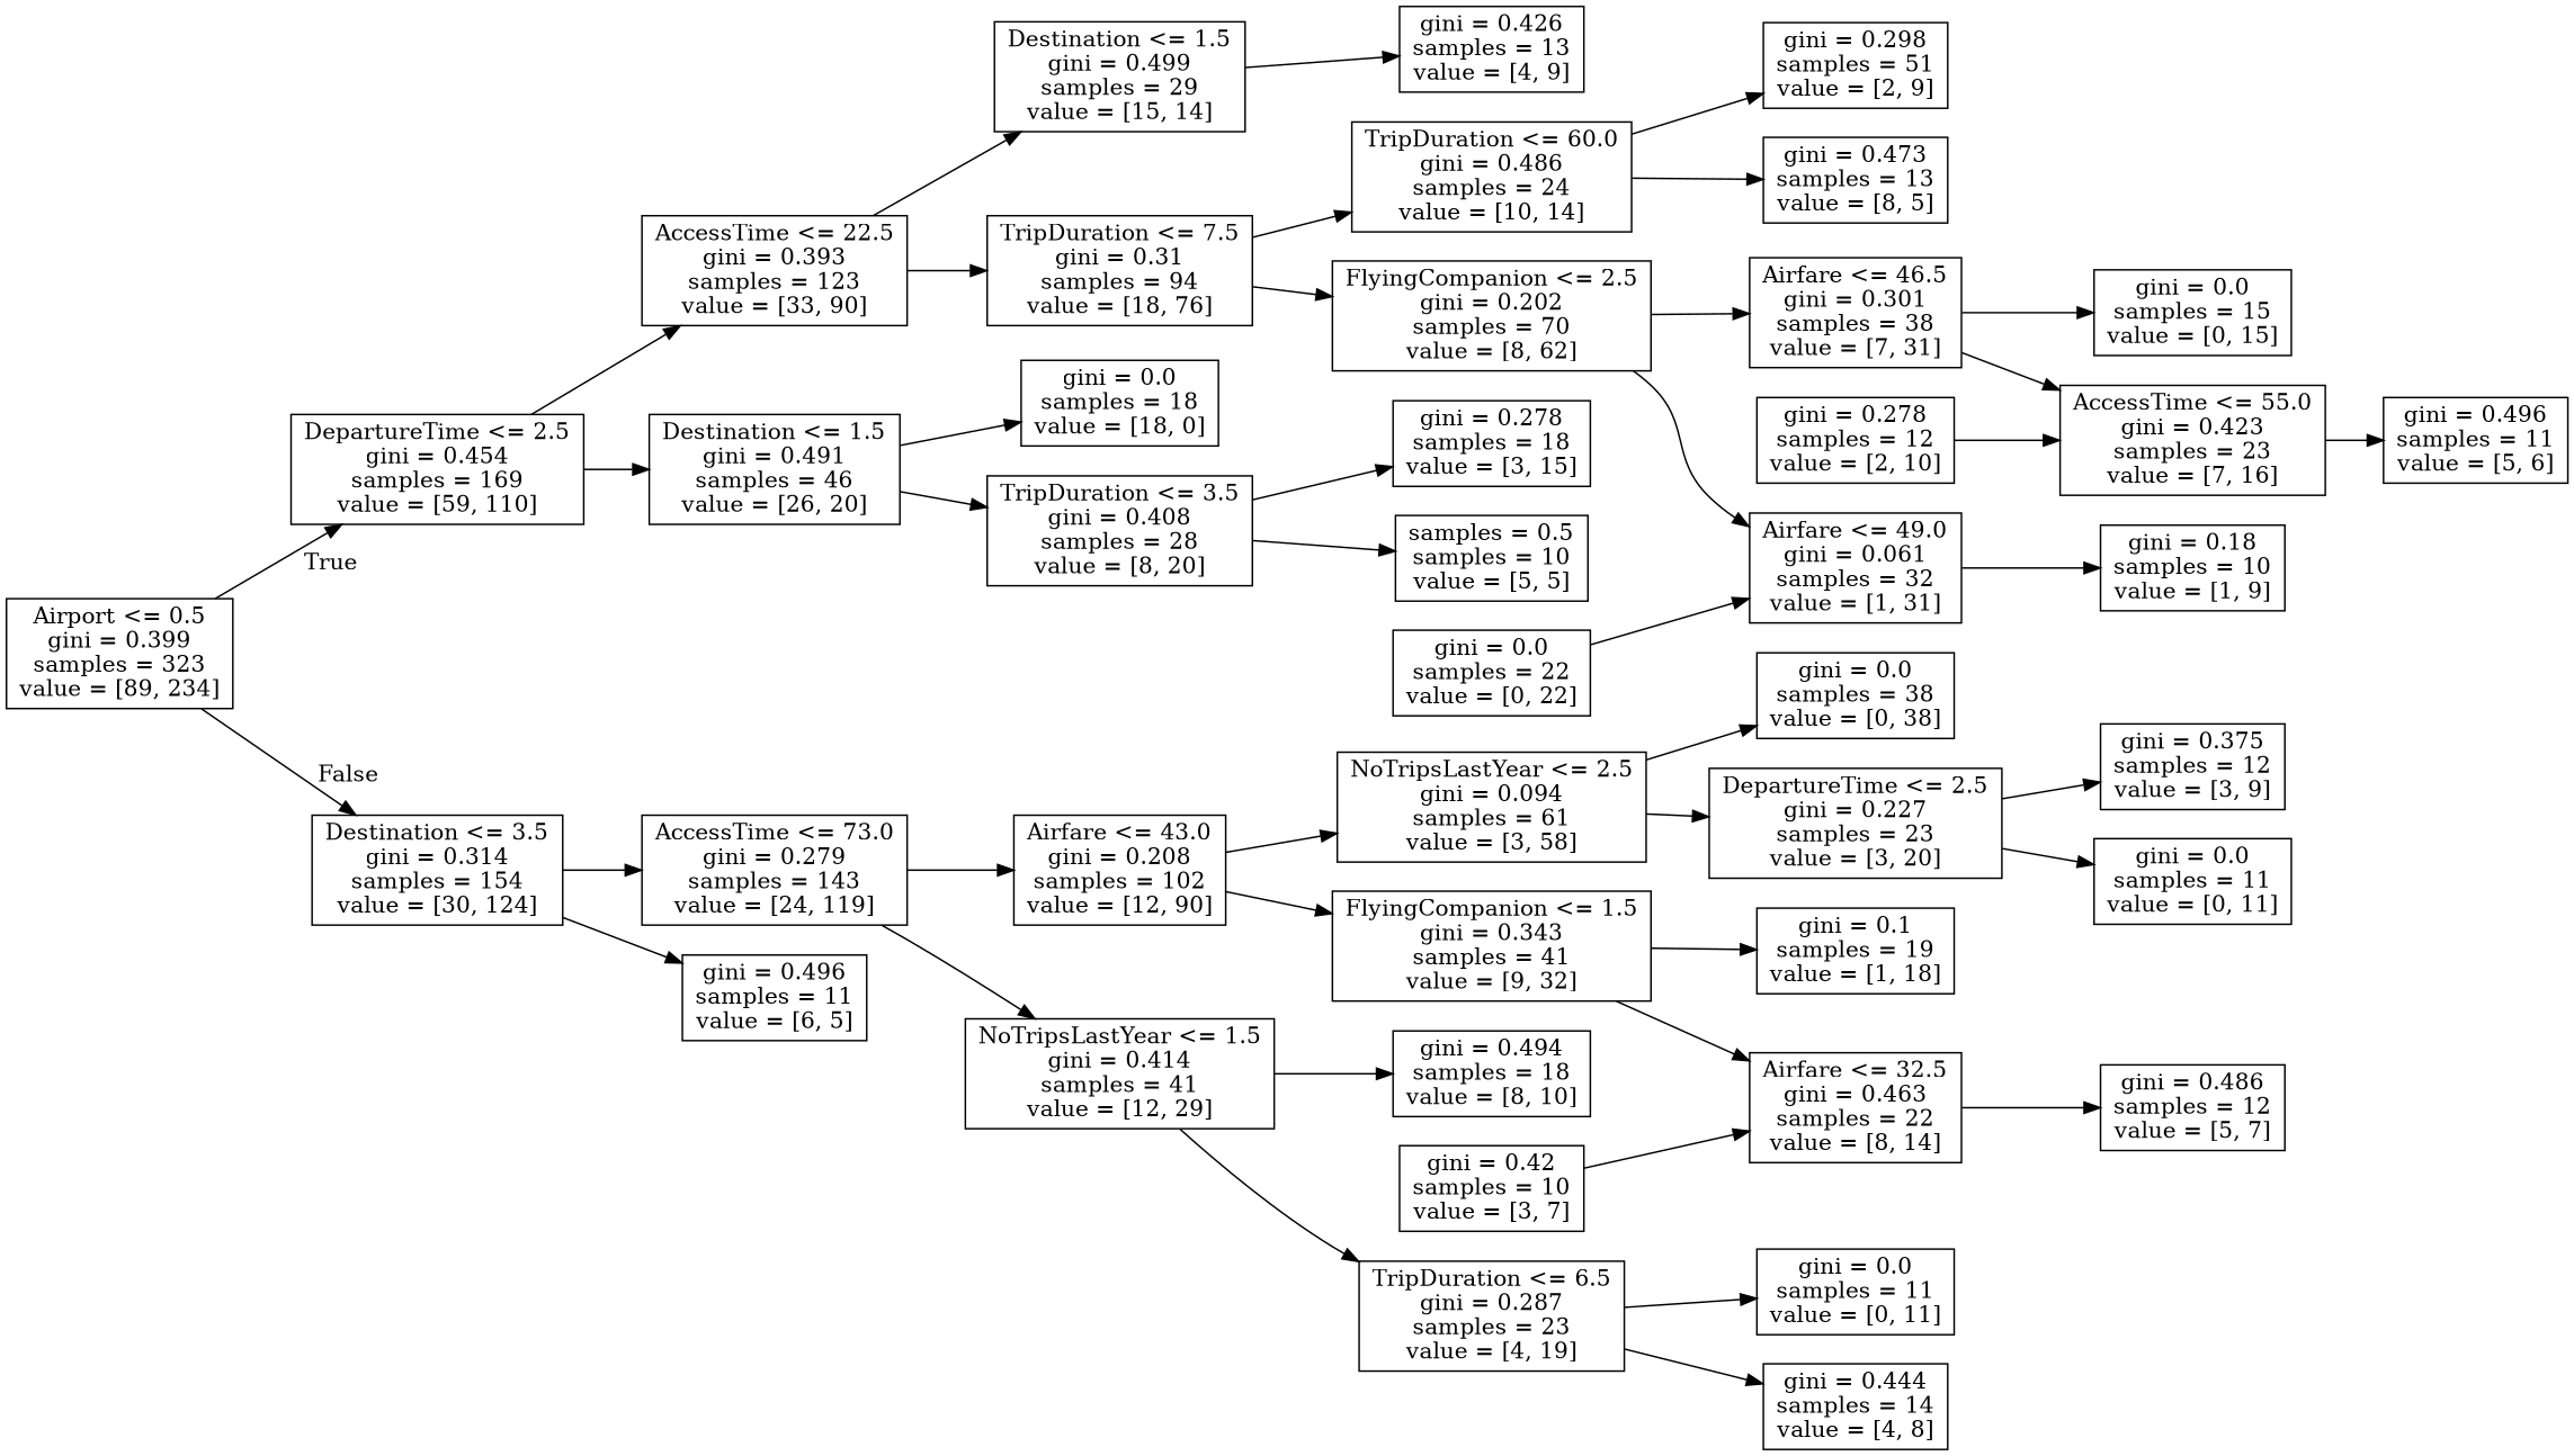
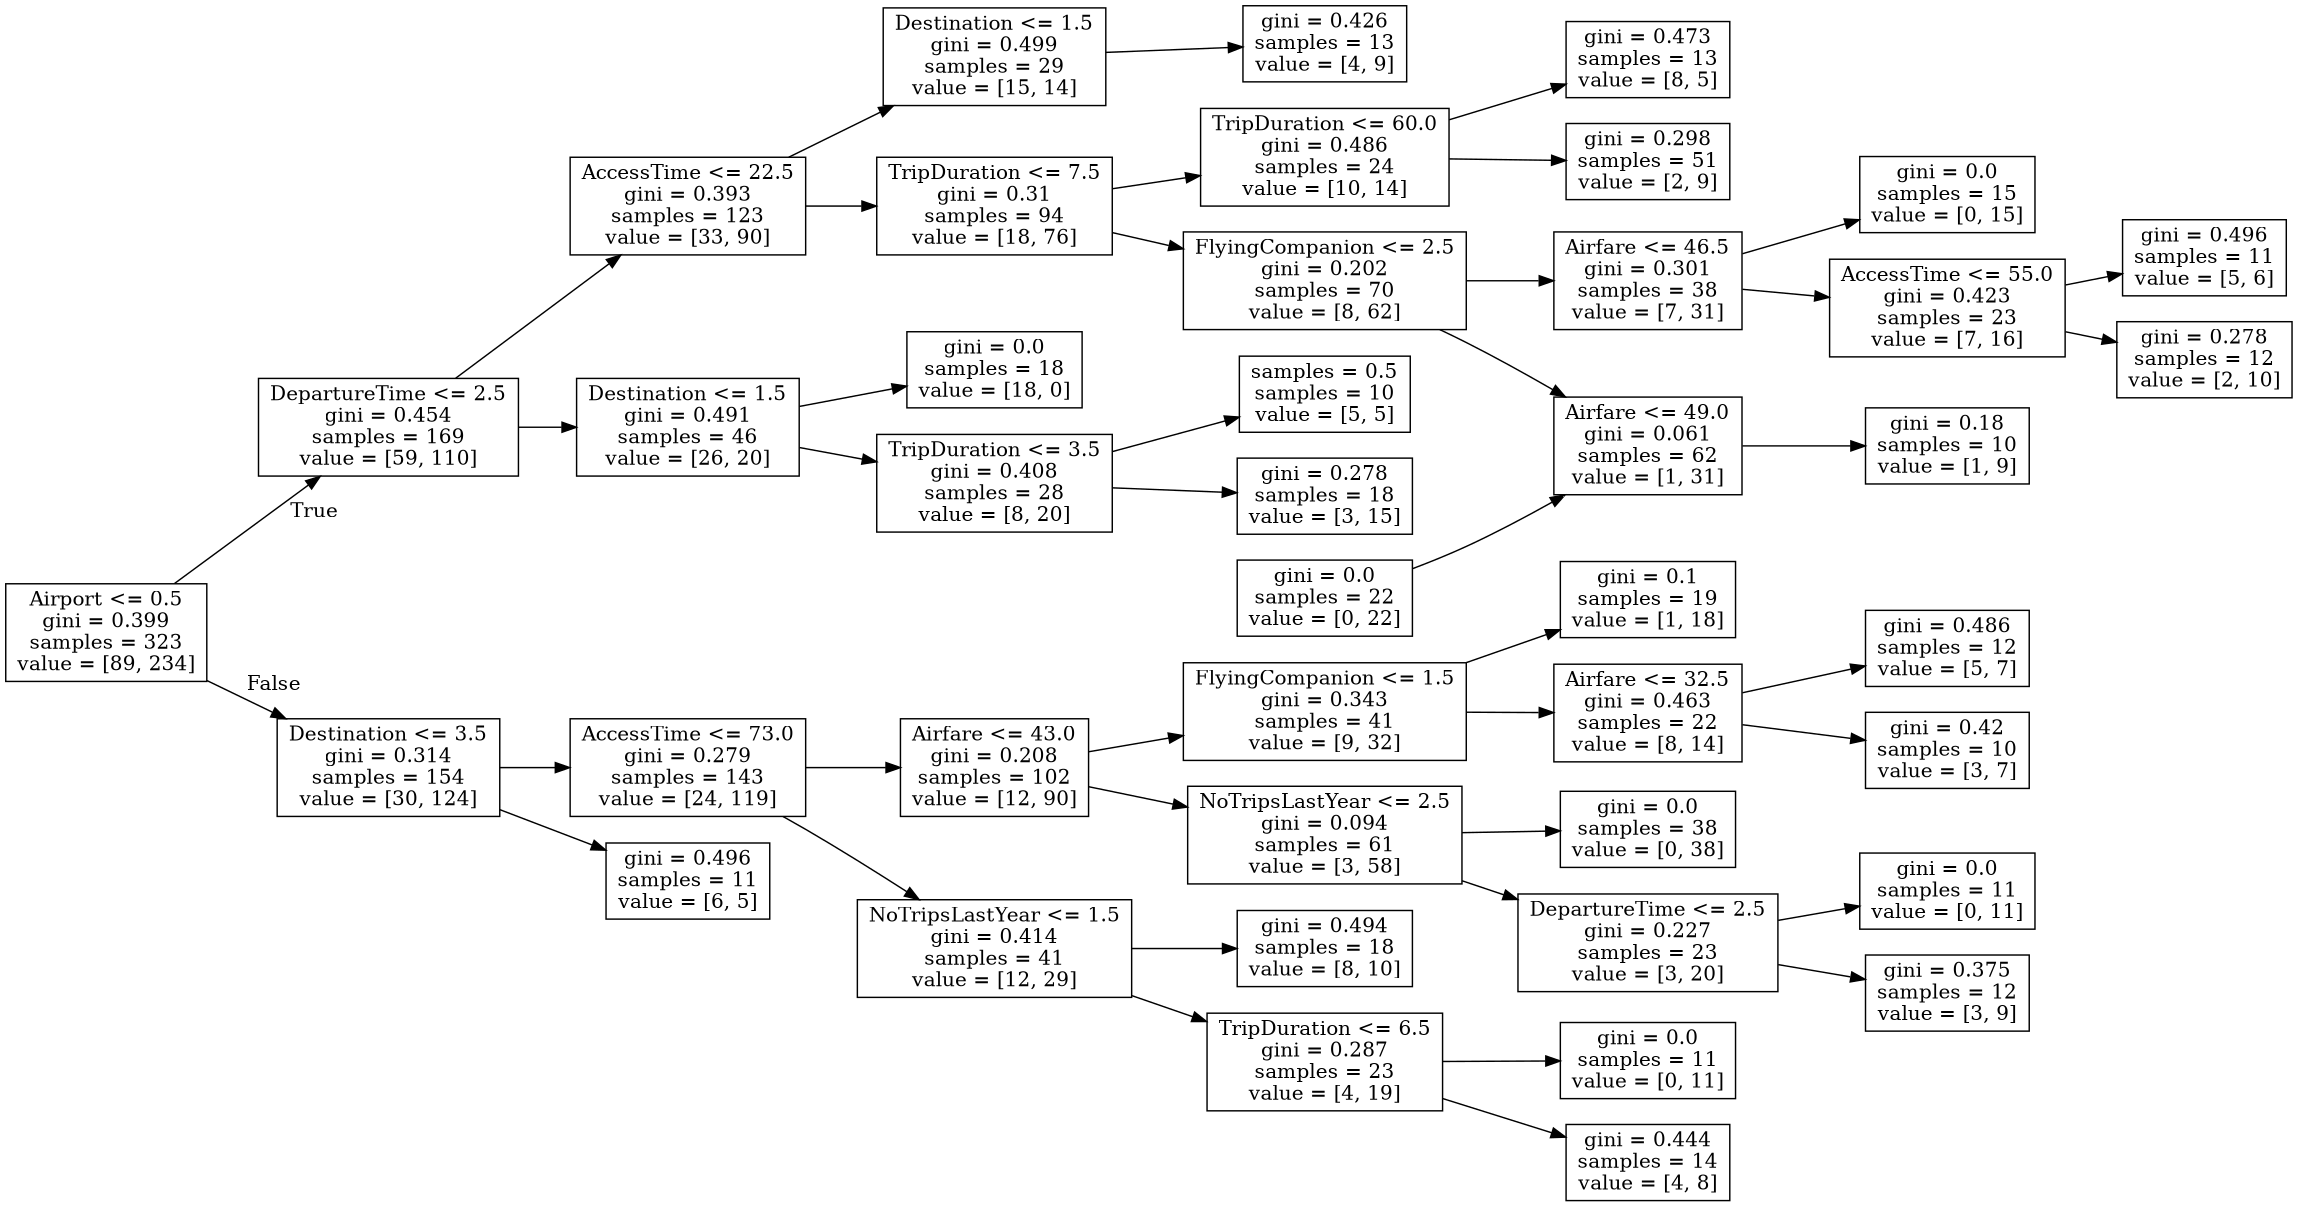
  digraph {
    rankdir=LR
    node [shape=box]
    n1 [label="Airport <= 0.5\ngini = 0.399\nsamples = 323\nvalue = [89, 234]"]
    n2 [label="DepartureTime <= 2.5\ngini = 0.454\nsamples = 169\nvalue = [59, 110]"]
    n3 [label="Destination <= 3.5\ngini = 0.314\nsamples = 154\nvalue = [30, 124]"]
    n4 [label="AccessTime <= 22.5\ngini = 0.393\nsamples = 123\nvalue = [33, 90]"]
    n5 [label="Destination <= 1.5\ngini = 0.491\nsamples = 46\nvalue = [26, 20]"]
    n6 [label="AccessTime <= 73.0\ngini = 0.279\nsamples = 143\nvalue = [24, 119]"]
    n7 [label="gini = 0.496\nsamples = 11\nvalue = [6, 5]"]
    n8 [label="Destination <= 1.5\ngini = 0.499\nsamples = 29\nvalue = [15, 14]"]
    n9 [label="TripDuration <= 7.5\ngini = 0.31\nsamples = 94\nvalue = [18, 76]"]
    n10 [label="gini = 0.0\nsamples = 18\nvalue = [18, 0]"]
    n11 [label="TripDuration <= 3.5\ngini = 0.408\nsamples = 28\nvalue = [8, 20]"]
    n12 [label="gini = 0.426\nsamples = 13\nvalue = [4, 9]"]
    n13 [label="FlyingCompanion <= 2.5\ngini = 0.202\nsamples = 70\nvalue = [8, 62]"]
    n14 [label="TripDuration <= 60.0\ngini = 0.486\nsamples = 24\nvalue = [10, 14]"]
    n15 [label="Airfare <= 46.5\ngini = 0.301\nsamples = 38\nvalue = [7, 31]"]
-   n16 [label="Airfare <= 49.0\ngini = 0.061\nsamples = 32\nvalue = [1, 31]"]
+   n16 [label="Airfare <= 49.0\ngini = 0.061\nsamples = 62\nvalue = [1, 31]"]
    n17 [label="gini = 0.473\nsamples = 13\nvalue = [8, 5]"]
    n18 [label="gini = 0.298\nsamples = 51\nvalue = [2, 9]"]
    n19 [label="AccessTime <= 55.0\ngini = 0.423\nsamples = 23\nvalue = [7, 16]"]
    n20 [label="gini = 0.0\nsamples = 15\nvalue = [0, 15]"]
    n21 [label="gini = 0.18\nsamples = 10\nvalue = [1, 9]"]
    n22 [label="gini = 0.496\nsamples = 11\nvalue = [5, 6]"]
    n23 [label="gini = 0.278\nsamples = 12\nvalue = [2, 10]"]
    n24 [label="gini = 0.0\nsamples = 22\nvalue = [0, 22]"]
    n25 [label="samples = 0.5\nsamples = 10\nvalue = [5, 5]"]
    n26 [label="gini = 0.278\nsamples = 18\nvalue = [3, 15]"]
    n27 [label="Airfare <= 43.0\ngini = 0.208\nsamples = 102\nvalue = [12, 90]"]
    n28 [label="NoTripsLastYear <= 1.5\ngini = 0.414\nsamples = 41\nvalue = [12, 29]"]
    n29 [label="FlyingCompanion <= 1.5\ngini = 0.343\nsamples = 41\nvalue = [9, 32]"]
    n30 [label="NoTripsLastYear <= 2.5\ngini = 0.094\nsamples = 61\nvalue = [3, 58]"]
    n31 [label="TripDuration <= 6.5\ngini = 0.287\nsamples = 23\nvalue = [4, 19]"]
    n32 [label="gini = 0.494\nsamples = 18\nvalue = [8, 10]"]
    n33 [label="gini = 0.1\nsamples = 19\nvalue = [1, 18]"]
    n34 [label="Airfare <= 32.5\ngini = 0.463\nsamples = 22\nvalue = [8, 14]"]
    n35 [label="gini = 0.0\nsamples = 38\nvalue = [0, 38]"]
    n36 [label="DepartureTime <= 2.5\ngini = 0.227\nsamples = 23\nvalue = [3, 20]"]
    n37 [label="gini = 0.42\nsamples = 10\nvalue = [3, 7]"]
    n38 [label="gini = 0.486\nsamples = 12\nvalue = [5, 7]"]
    n39 [label="gini = 0.375\nsamples = 12\nvalue = [3, 9]"]
    n40 [label="gini = 0.0\nsamples = 11\nvalue = [0, 11]"]
    n41 [label="gini = 0.0\nsamples = 11\nvalue = [0, 11]"]
    n42 [label="gini = 0.444\nsamples = 14\nvalue = [4, 8]"]
    n1 -> n2 [headlabel=True labelangle=45 labeldistance=2.5]
    n1 -> n3 [headlabel=False labelangle=-45 labeldistance=2.5]
    n2 -> n4
    n2 -> n5
    n3 -> n6
    n3 -> n7
    n4 -> n8
    n4 -> n9
    n5 -> n10
    n5 -> n11
    n6 -> n27
    n6 -> n28
    n8 -> n12
    n9 -> n13
    n9 -> n14
    n11 -> n25
    n11 -> n26
    n13 -> n15
    n13 -> n16
    n14 -> n17
    n14 -> n18
    n15 -> n19
    n15 -> n20
    n16 -> n21
    n19 -> n22
-   n23 -> n19
+   n19 -> n23
    n24 -> n16
    n27 -> n29
    n27 -> n30
    n28 -> n31
    n28 -> n32
    n29 -> n33
    n29 -> n34
    n30 -> n35
    n30 -> n36
    n31 -> n41
    n31 -> n42
-   n37 -> n34
+   n34 -> n37
    n34 -> n38
    n36 -> n39
    n36 -> n40
  }
